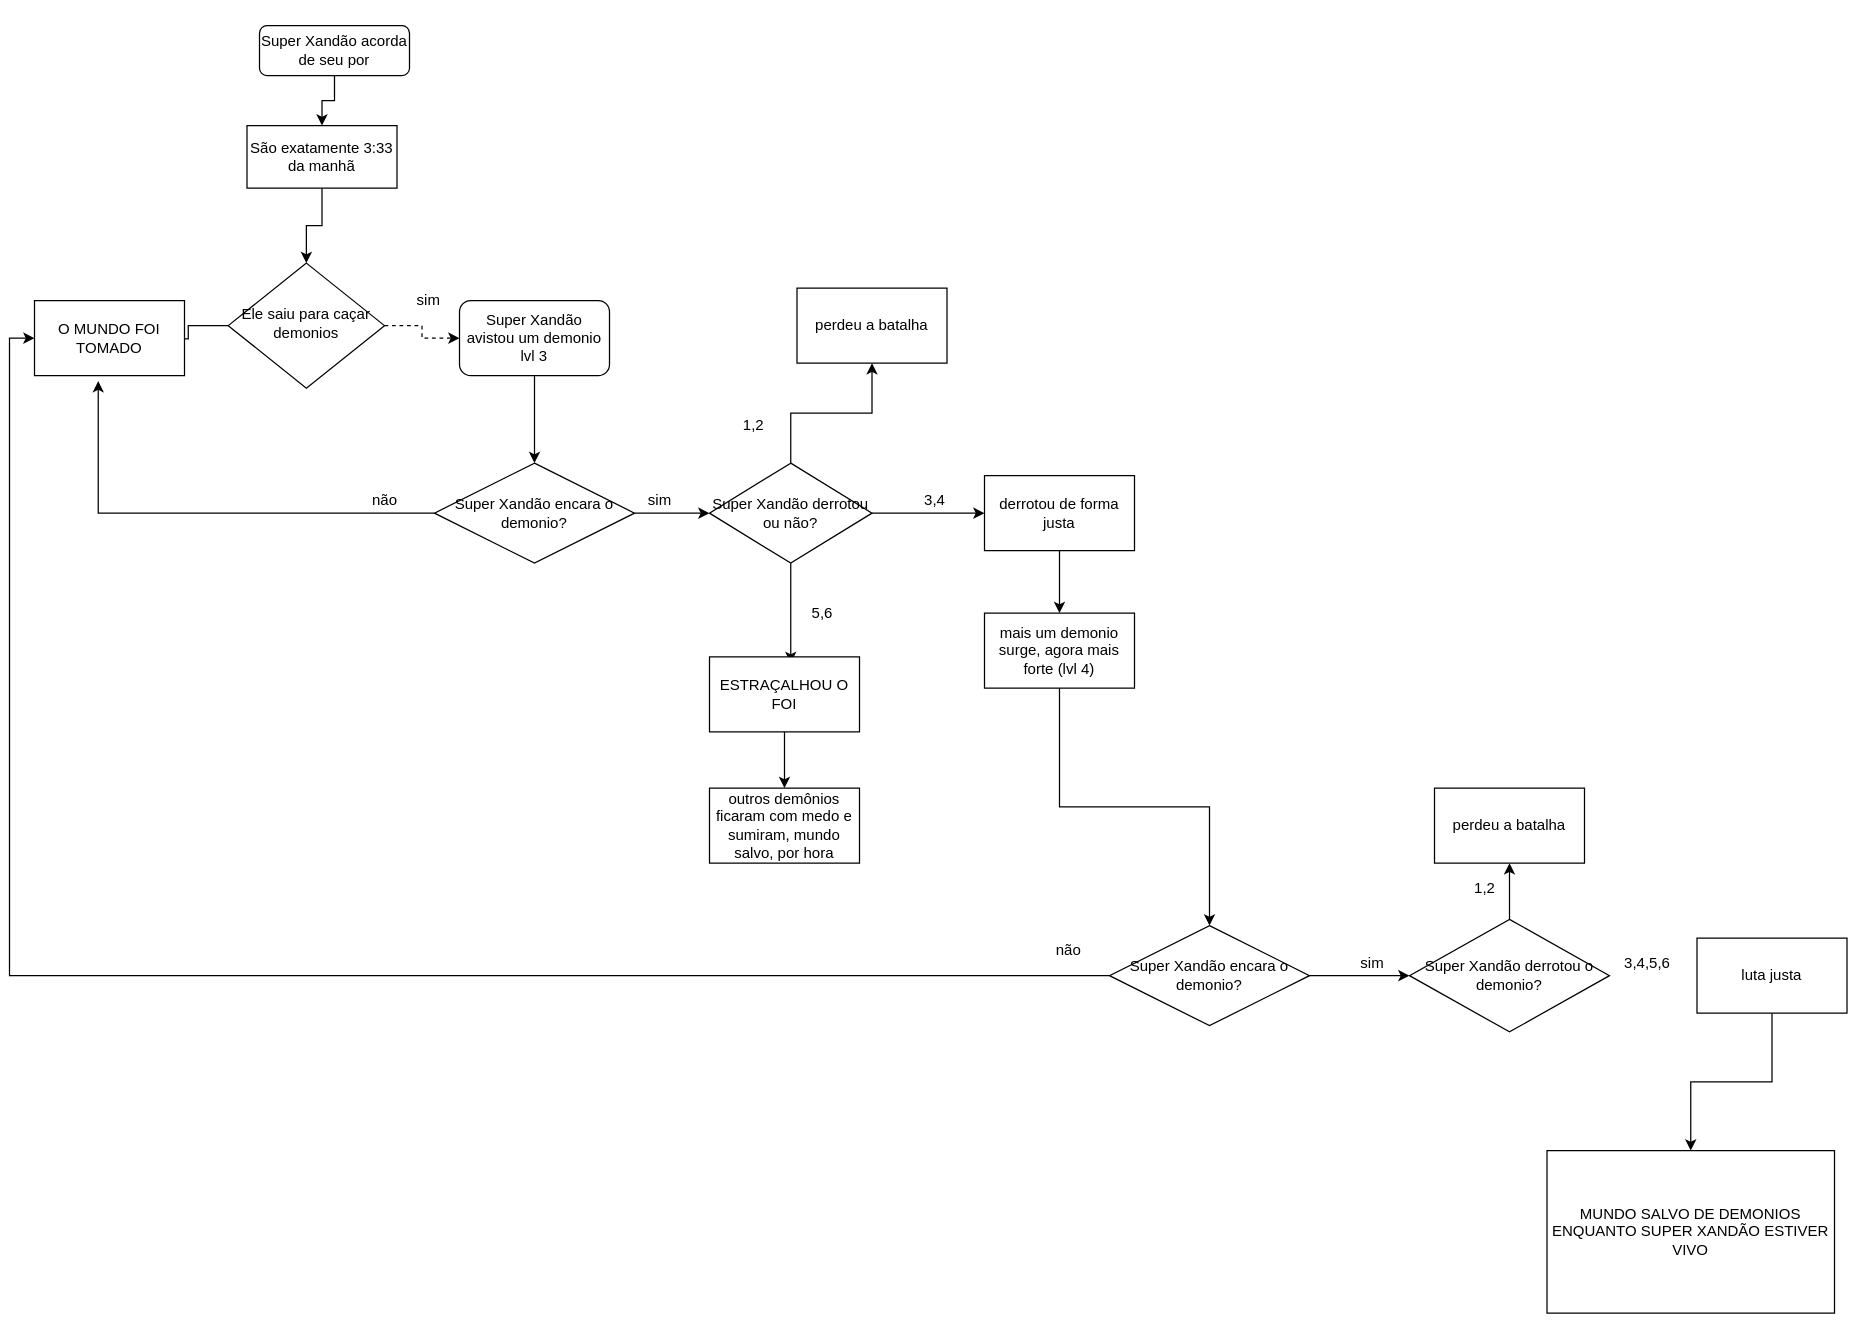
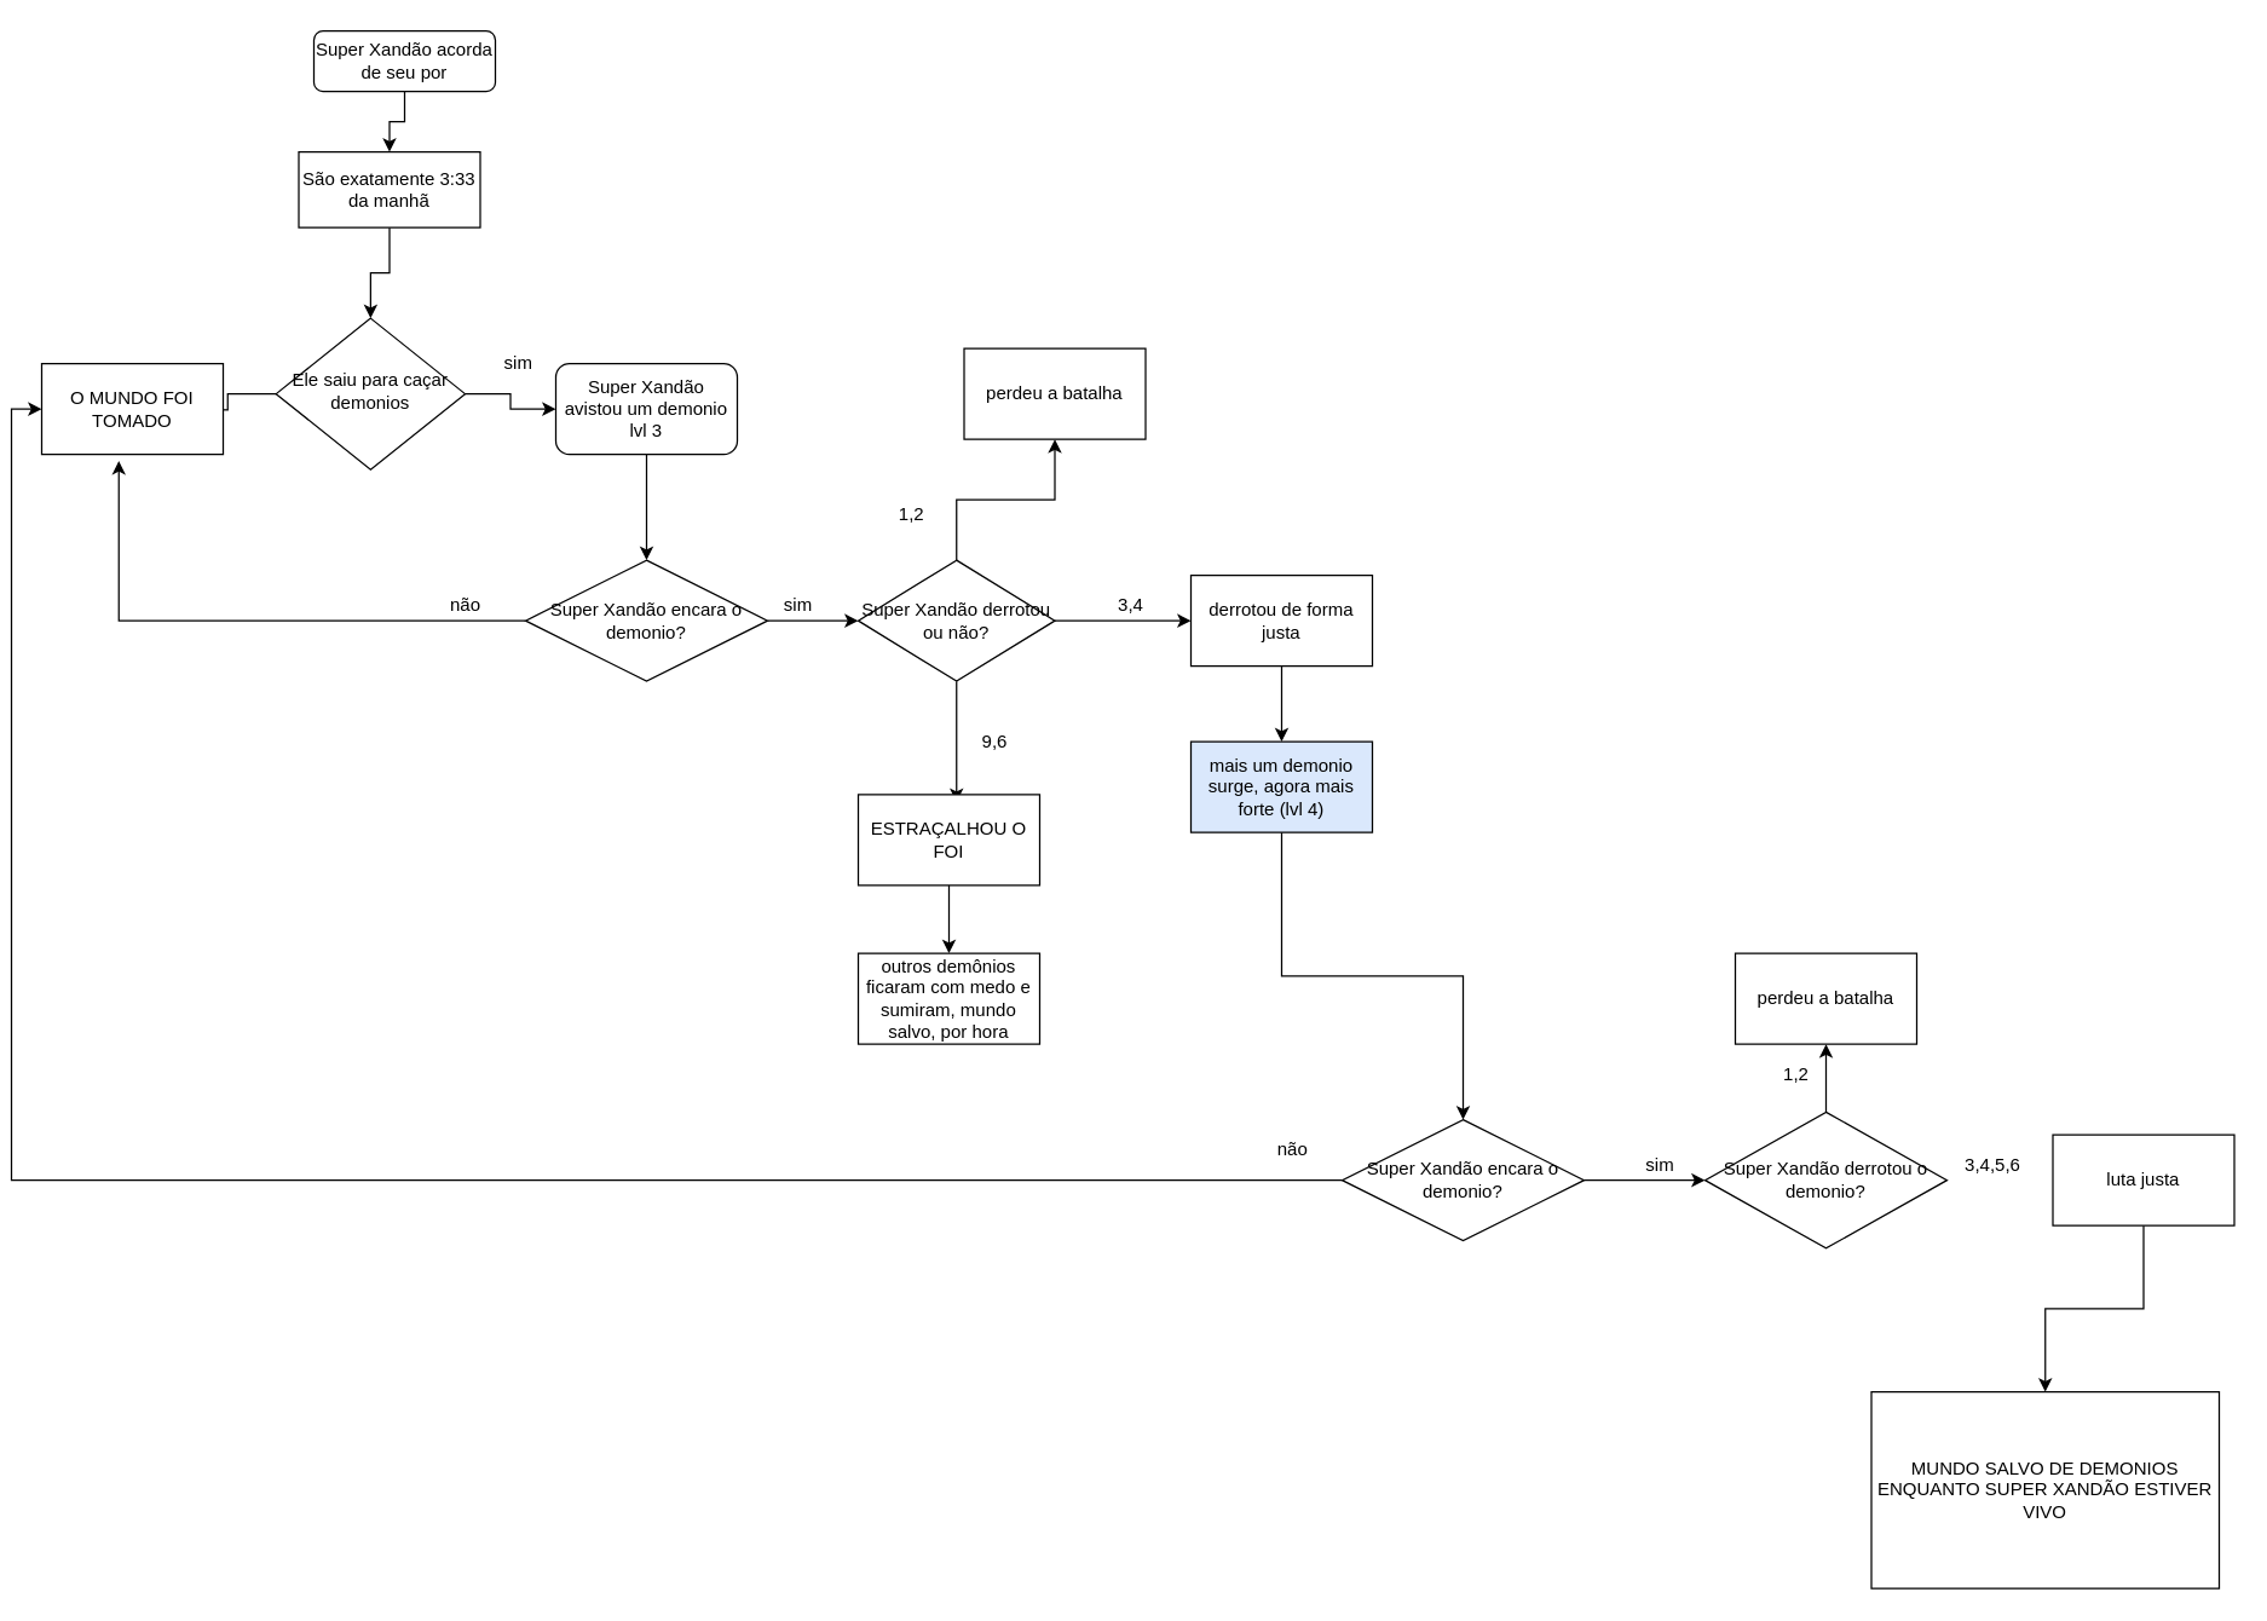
  <mxCell id="0" />
  <mxCell id="1" parent="0" />
  <mxCell id="2" style="edgeStyle=orthogonalEdgeStyle;rounded=0;orthogonalLoop=1;jettySize=auto;html=1;" edge="1" parent="1" source="3" target="12"><mxGeometry relative="1" as="geometry" /></mxCell>
  <mxCell id="3" value="&lt;font style=&quot;vertical-align: inherit&quot;&gt;&lt;font style=&quot;vertical-align: inherit&quot;&gt;&lt;font style=&quot;vertical-align: inherit&quot;&gt;&lt;font style=&quot;vertical-align: inherit&quot;&gt;&lt;font style=&quot;vertical-align: inherit&quot;&gt;&lt;font style=&quot;vertical-align: inherit&quot;&gt;Super Xandão acorda de seu por&lt;/font&gt;&lt;/font&gt;&lt;/font&gt;&lt;/font&gt;&lt;/font&gt;&lt;/font&gt;" style="rounded=1;whiteSpace=wrap;html=1;fontSize=12;glass=0;strokeWidth=1;shadow=0;" parent="1" vertex="1"><mxGeometry x="200" y="20" width="120" height="40" as="geometry" /></mxCell>
  <mxCell id="4" style="edgeStyle=orthogonalEdgeStyle;rounded=0;orthogonalLoop=1;jettySize=auto;html=1;exitX=0;exitY=0.5;exitDx=0;exitDy=0;" edge="1" parent="1" source="6"><mxGeometry relative="1" as="geometry"><mxPoint x="110" y="270" as="targetPoint" /></mxGeometry></mxCell>
- <mxCell id="5" style="edgeStyle=orthogonalEdgeStyle;rounded=0;orthogonalLoop=1;jettySize=auto;html=1;entryX=0;entryY=0.5;entryDx=0;entryDy=0;dashed=1;" edge="1" parent="1" source="6" target="10"><mxGeometry relative="1" as="geometry" /></mxCell>
+ <mxCell id="5" style="edgeStyle=orthogonalEdgeStyle;rounded=0;orthogonalLoop=1;jettySize=auto;html=1;entryX=0;entryY=0.5;entryDx=0;entryDy=0;" edge="1" parent="1" source="6" target="10"><mxGeometry relative="1" as="geometry" /></mxCell>
  <mxCell id="6" value="&lt;font style=&quot;vertical-align: inherit&quot;&gt;&lt;font style=&quot;vertical-align: inherit&quot;&gt;&lt;font style=&quot;vertical-align: inherit&quot;&gt;&lt;font style=&quot;vertical-align: inherit&quot;&gt;&lt;font style=&quot;vertical-align: inherit&quot;&gt;&lt;font style=&quot;vertical-align: inherit&quot;&gt;&lt;font style=&quot;vertical-align: inherit&quot;&gt;&lt;font style=&quot;vertical-align: inherit&quot;&gt;&lt;font style=&quot;vertical-align: inherit&quot;&gt;&lt;font style=&quot;vertical-align: inherit&quot;&gt;Ele saiu para caçar demonios&lt;/font&gt;&lt;/font&gt;&lt;/font&gt;&lt;/font&gt;&lt;/font&gt;&lt;/font&gt;&lt;/font&gt;&lt;/font&gt;&lt;/font&gt;&lt;/font&gt;" style="rhombus;whiteSpace=wrap;html=1;shadow=0;fontFamily=Helvetica;fontSize=12;align=center;strokeWidth=1;spacing=6;spacingTop=-4;" parent="1" vertex="1"><mxGeometry x="175" y="210" width="125" height="100" as="geometry" /></mxCell>
  <mxCell id="7" value="&lt;font style=&quot;vertical-align: inherit&quot;&gt;&lt;font style=&quot;vertical-align: inherit&quot;&gt;O MUNDO FOI TOMADO&lt;/font&gt;&lt;/font&gt;" style="rounded=0;whiteSpace=wrap;html=1;" vertex="1" parent="1"><mxGeometry x="20" y="240" width="120" height="60" as="geometry" /></mxCell>
  <mxCell id="8" value="&lt;font style=&quot;vertical-align: inherit&quot;&gt;&lt;font style=&quot;vertical-align: inherit&quot;&gt;sim&lt;/font&gt;&lt;/font&gt;" style="text;html=1;align=center;verticalAlign=middle;resizable=0;points=[];autosize=1;" vertex="1" parent="1"><mxGeometry x="320" y="230" width="30" height="20" as="geometry" /></mxCell>
  <mxCell id="9" style="edgeStyle=orthogonalEdgeStyle;rounded=0;orthogonalLoop=1;jettySize=auto;html=1;" edge="1" parent="1" source="10"><mxGeometry relative="1" as="geometry"><mxPoint x="420" y="370" as="targetPoint" /></mxGeometry></mxCell>
  <mxCell id="10" value="&lt;font style=&quot;vertical-align: inherit&quot;&gt;&lt;font style=&quot;vertical-align: inherit&quot;&gt;Super Xandão avistou um demonio lvl 3&lt;/font&gt;&lt;/font&gt;" style="rounded=1;whiteSpace=wrap;html=1;" vertex="1" parent="1"><mxGeometry x="360" y="240" width="120" height="60" as="geometry" /></mxCell>
  <mxCell id="11" style="edgeStyle=orthogonalEdgeStyle;rounded=0;orthogonalLoop=1;jettySize=auto;html=1;" edge="1" parent="1" source="12" target="6"><mxGeometry relative="1" as="geometry" /></mxCell>
  <mxCell id="12" value="&lt;font style=&quot;vertical-align: inherit&quot;&gt;&lt;font style=&quot;vertical-align: inherit&quot;&gt;São exatamente 3:33 da manhã&lt;/font&gt;&lt;/font&gt;" style="rounded=0;whiteSpace=wrap;html=1;" vertex="1" parent="1"><mxGeometry x="190" y="100" width="120" height="50" as="geometry" /></mxCell>
  <mxCell id="13" style="edgeStyle=orthogonalEdgeStyle;rounded=0;orthogonalLoop=1;jettySize=auto;html=1;" edge="1" parent="1" source="15"><mxGeometry relative="1" as="geometry"><mxPoint x="560" y="410" as="targetPoint" /></mxGeometry></mxCell>
  <mxCell id="14" style="edgeStyle=orthogonalEdgeStyle;rounded=0;orthogonalLoop=1;jettySize=auto;html=1;entryX=0.425;entryY=1.073;entryDx=0;entryDy=0;entryPerimeter=0;" edge="1" parent="1" source="15" target="7"><mxGeometry relative="1" as="geometry" /></mxCell>
  <mxCell id="15" value="&lt;span&gt;Super Xandão encara o demonio?&lt;/span&gt;" style="rhombus;whiteSpace=wrap;html=1;" vertex="1" parent="1"><mxGeometry x="340" y="370" width="160" height="80" as="geometry" /></mxCell>
  <mxCell id="16" value="não" style="text;html=1;align=center;verticalAlign=middle;resizable=0;points=[];autosize=1;" vertex="1" parent="1"><mxGeometry x="280" y="390" width="40" height="20" as="geometry" /></mxCell>
  <mxCell id="17" value="sim" style="text;html=1;align=center;verticalAlign=middle;resizable=0;points=[];autosize=1;" vertex="1" parent="1"><mxGeometry x="505" y="390" width="30" height="20" as="geometry" /></mxCell>
  <mxCell id="18" style="edgeStyle=orthogonalEdgeStyle;rounded=0;orthogonalLoop=1;jettySize=auto;html=1;" edge="1" parent="1" source="21"><mxGeometry relative="1" as="geometry"><mxPoint x="780" y="410" as="targetPoint" /></mxGeometry></mxCell>
  <mxCell id="19" style="edgeStyle=orthogonalEdgeStyle;rounded=0;orthogonalLoop=1;jettySize=auto;html=1;" edge="1" parent="1" source="21"><mxGeometry relative="1" as="geometry"><mxPoint x="625" y="530" as="targetPoint" /></mxGeometry></mxCell>
  <mxCell id="20" style="edgeStyle=orthogonalEdgeStyle;rounded=0;orthogonalLoop=1;jettySize=auto;html=1;" edge="1" parent="1" source="21" target="26"><mxGeometry relative="1" as="geometry"><mxPoint x="690" y="260" as="targetPoint" /></mxGeometry></mxCell>
  <mxCell id="21" value="Super Xandão derrotou ou não?" style="rhombus;whiteSpace=wrap;html=1;" vertex="1" parent="1"><mxGeometry x="560" y="370" width="130" height="80" as="geometry" /></mxCell>
  <mxCell id="22" style="edgeStyle=orthogonalEdgeStyle;rounded=0;orthogonalLoop=1;jettySize=auto;html=1;" edge="1" parent="1" source="23" target="32"><mxGeometry relative="1" as="geometry"><mxPoint x="840" y="520" as="targetPoint" /></mxGeometry></mxCell>
  <mxCell id="23" value="derrotou de forma justa" style="rounded=0;whiteSpace=wrap;html=1;" vertex="1" parent="1"><mxGeometry x="780" y="380" width="120" height="60" as="geometry" /></mxCell>
  <mxCell id="24" style="edgeStyle=orthogonalEdgeStyle;rounded=0;orthogonalLoop=1;jettySize=auto;html=1;" edge="1" parent="1" source="25" target="30"><mxGeometry relative="1" as="geometry"><mxPoint x="620" y="660" as="targetPoint" /></mxGeometry></mxCell>
  <mxCell id="25" value="ESTRAÇALHOU O FOI" style="rounded=0;whiteSpace=wrap;html=1;" vertex="1" parent="1"><mxGeometry x="560" y="525" width="120" height="60" as="geometry" /></mxCell>
  <mxCell id="26" value="perdeu a batalha" style="rounded=0;whiteSpace=wrap;html=1;" vertex="1" parent="1"><mxGeometry x="630" y="230" width="120" height="60" as="geometry" /></mxCell>
  <mxCell id="27" value="1,2" style="text;html=1;align=center;verticalAlign=middle;resizable=0;points=[];autosize=1;" vertex="1" parent="1"><mxGeometry x="580" y="330" width="30" height="20" as="geometry" /></mxCell>
  <mxCell id="28" value="3,4" style="text;html=1;align=center;verticalAlign=middle;resizable=0;points=[];autosize=1;" vertex="1" parent="1"><mxGeometry x="725" y="390" width="30" height="20" as="geometry" /></mxCell>
- <mxCell id="29" value="5,6" style="text;html=1;align=center;verticalAlign=middle;resizable=0;points=[];autosize=1;" vertex="1" parent="1"><mxGeometry x="635" y="480" width="30" height="20" as="geometry" /></mxCell>
+ <mxCell id="29" value="9,6" style="text;html=1;align=center;verticalAlign=middle;resizable=0;points=[];autosize=1;" vertex="1" parent="1"><mxGeometry x="635" y="480" width="30" height="20" as="geometry" /></mxCell>
  <mxCell id="30" value="outros demônios ficaram com medo e sumiram, mundo salvo, por hora" style="rounded=0;whiteSpace=wrap;html=1;" vertex="1" parent="1"><mxGeometry x="560" y="630" width="120" height="60" as="geometry" /></mxCell>
  <mxCell id="31" style="edgeStyle=orthogonalEdgeStyle;rounded=0;orthogonalLoop=1;jettySize=auto;html=1;entryX=0.5;entryY=0;entryDx=0;entryDy=0;" edge="1" parent="1" source="32" target="35"><mxGeometry relative="1" as="geometry"><mxPoint x="960" y="730" as="targetPoint" /></mxGeometry></mxCell>
- <mxCell id="32" value="mais um demonio surge, agora mais forte (lvl 4)" style="rounded=0;whiteSpace=wrap;html=1;" vertex="1" parent="1"><mxGeometry x="780" y="490" width="120" height="60" as="geometry" /></mxCell>
+ <mxCell id="32" value="mais um demonio surge, agora mais forte (lvl 4)" style="rounded=0;whiteSpace=wrap;html=1;fillColor=#dae8fc;" vertex="1" parent="1"><mxGeometry x="780" y="490" width="120" height="60" as="geometry" /></mxCell>
  <mxCell id="33" style="edgeStyle=orthogonalEdgeStyle;rounded=0;orthogonalLoop=1;jettySize=auto;html=1;entryX=0;entryY=0.5;entryDx=0;entryDy=0;" edge="1" parent="1" source="35" target="7"><mxGeometry relative="1" as="geometry" /></mxCell>
  <mxCell id="34" style="edgeStyle=orthogonalEdgeStyle;rounded=0;orthogonalLoop=1;jettySize=auto;html=1;" edge="1" parent="1" source="35"><mxGeometry relative="1" as="geometry"><mxPoint x="1120" y="780" as="targetPoint" /></mxGeometry></mxCell>
  <mxCell id="35" value="Super Xandão encara o demonio?" style="rhombus;whiteSpace=wrap;html=1;" vertex="1" parent="1"><mxGeometry x="880" y="740" width="160" height="80" as="geometry" /></mxCell>
  <mxCell id="36" value="não" style="text;html=1;align=center;verticalAlign=middle;resizable=0;points=[];autosize=1;" vertex="1" parent="1"><mxGeometry x="827" y="750" width="40" height="20" as="geometry" /></mxCell>
  <mxCell id="37" value="sim" style="text;html=1;align=center;verticalAlign=middle;resizable=0;points=[];autosize=1;" vertex="1" parent="1"><mxGeometry x="1075" y="760" width="30" height="20" as="geometry" /></mxCell>
  <mxCell id="38" style="edgeStyle=orthogonalEdgeStyle;rounded=0;orthogonalLoop=1;jettySize=auto;html=1;" edge="1" parent="1" source="39" target="40"><mxGeometry relative="1" as="geometry"><mxPoint x="1200" y="660" as="targetPoint" /></mxGeometry></mxCell>
  <mxCell id="39" value="Super Xandão derrotou o demonio?" style="rhombus;whiteSpace=wrap;html=1;" vertex="1" parent="1"><mxGeometry x="1120" y="735" width="160" height="90" as="geometry" /></mxCell>
  <mxCell id="40" value="perdeu a batalha" style="rounded=0;whiteSpace=wrap;html=1;" vertex="1" parent="1"><mxGeometry x="1140" y="630" width="120" height="60" as="geometry" /></mxCell>
  <mxCell id="41" value="1,2" style="text;html=1;align=center;verticalAlign=middle;resizable=0;points=[];autosize=1;" vertex="1" parent="1"><mxGeometry x="1165" y="700" width="30" height="20" as="geometry" /></mxCell>
  <mxCell id="42" style="edgeStyle=orthogonalEdgeStyle;rounded=0;orthogonalLoop=1;jettySize=auto;html=1;" edge="1" parent="1" source="43" target="45"><mxGeometry relative="1" as="geometry"><mxPoint x="1340" y="950" as="targetPoint" /></mxGeometry></mxCell>
  <mxCell id="43" value="luta justa" style="rounded=0;whiteSpace=wrap;html=1;" vertex="1" parent="1"><mxGeometry x="1350" y="750" width="120" height="60" as="geometry" /></mxCell>
  <mxCell id="44" value="3,4,5,6" style="text;html=1;align=center;verticalAlign=middle;resizable=0;points=[];autosize=1;" vertex="1" parent="1"><mxGeometry x="1285" y="760" width="50" height="20" as="geometry" /></mxCell>
  <mxCell id="45" value="MUNDO SALVO DE DEMONIOS &lt;br&gt;ENQUANTO SUPER XANDÃO ESTIVER VIVO" style="rounded=0;whiteSpace=wrap;html=1;" vertex="1" parent="1"><mxGeometry x="1230" y="920" width="230" height="130" as="geometry" /></mxCell>
